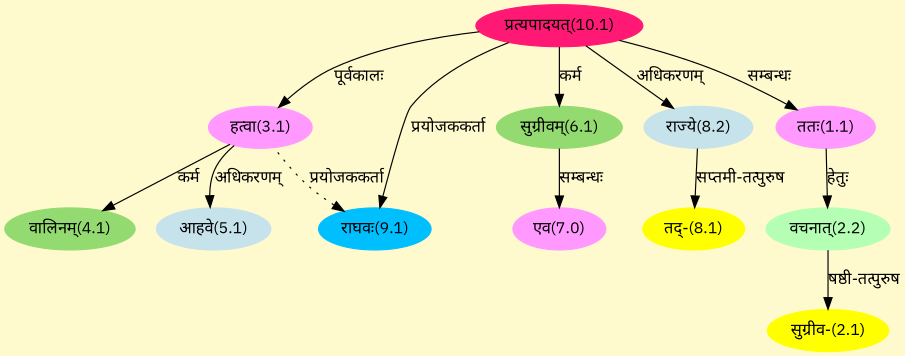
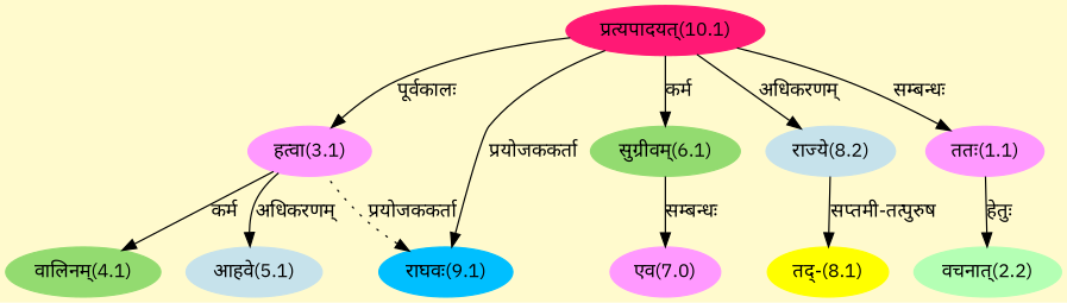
  digraph {
    bgcolor=lemonchiffon1
    compound=true
    fontname="IBM Plex Sans"
    rankdir=BT
    node [color="#FF99FF" fontname="IBM Plex Sans" style=filled]
    edge [dir=back fontname="IBM Plex Sans"]
    n1 [label="ततः(1.1)"]
    n2 [color="#FF1975" label="प्रत्यपादयत्(10.1)"]
-   n3 [color="#FFFF00" label="सुग्रीव-(2.1)"]
    n4 [color="#B4FFB4" label="वचनात्(2.2)"]
    n5 [label="हत्वा(3.1)"]
    n6 [color="#93DB70" label="वालिनम्(4.1)"]
    n7 [color="#C6E2EB" label="आहवे(5.1)"]
    n8 [color="#93DB70" label="सुग्रीवम्(6.1)"]
    n9 [label="एव(7.0)"]
    n10 [color="#FFFF00" label="तद्-(8.1)"]
    n11 [color="#C6E2EB" label="राज्ये(8.2)"]
    n12 [color="#00BFFF" label="राघवः(9.1)"]
    n1 -> n2 [label="सम्बन्धः"]
-   n3 -> n4 [label="षष्ठी-तत्पुरुष"]
    n4 -> n1 [label="हेतुः"]
    n5 -> n2 [label="पूर्वकालः"]
    n6 -> n5 [label="कर्म"]
    n7 -> n5 [label="अधिकरणम्"]
    n8 -> n2 [label="कर्म"]
    n9 -> n8 [label="सम्बन्धः"]
    n10 -> n11 [label="सप्तमी-तत्पुरुष"]
    n11 -> n2 [label="अधिकरणम्"]
    n12 -> n2 [label="प्रयोजककर्ता"]
    n12 -> n5 [label="प्रयोजककर्ता" style=dotted]
  }
